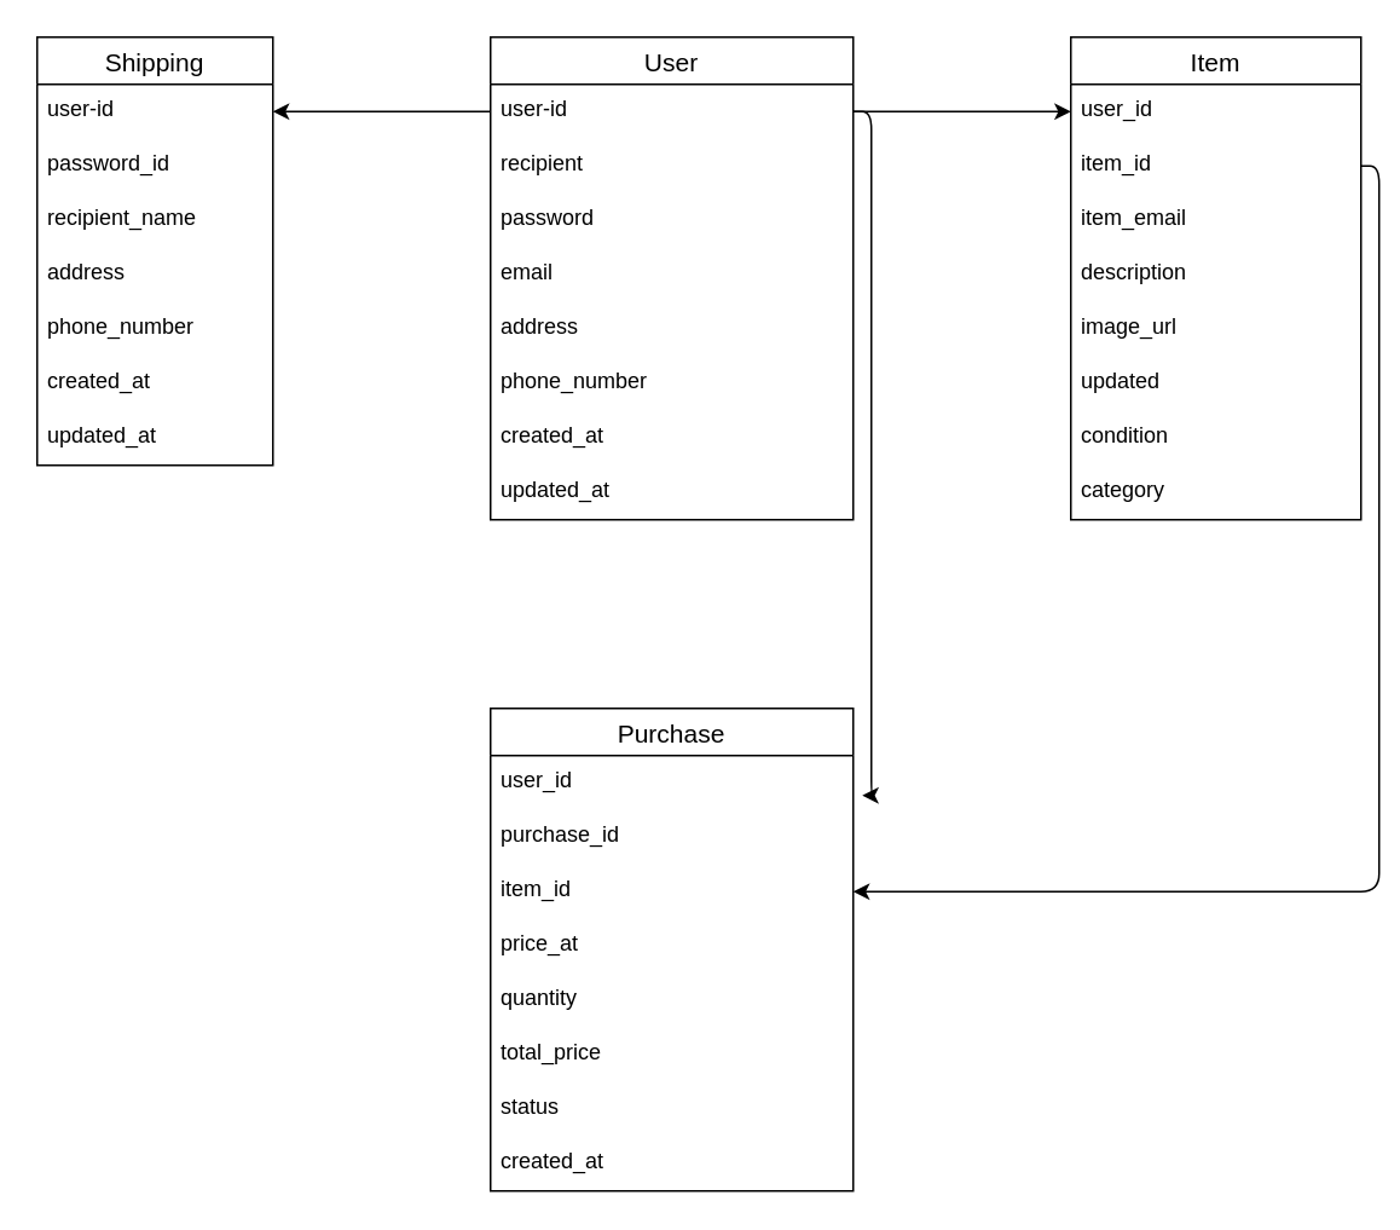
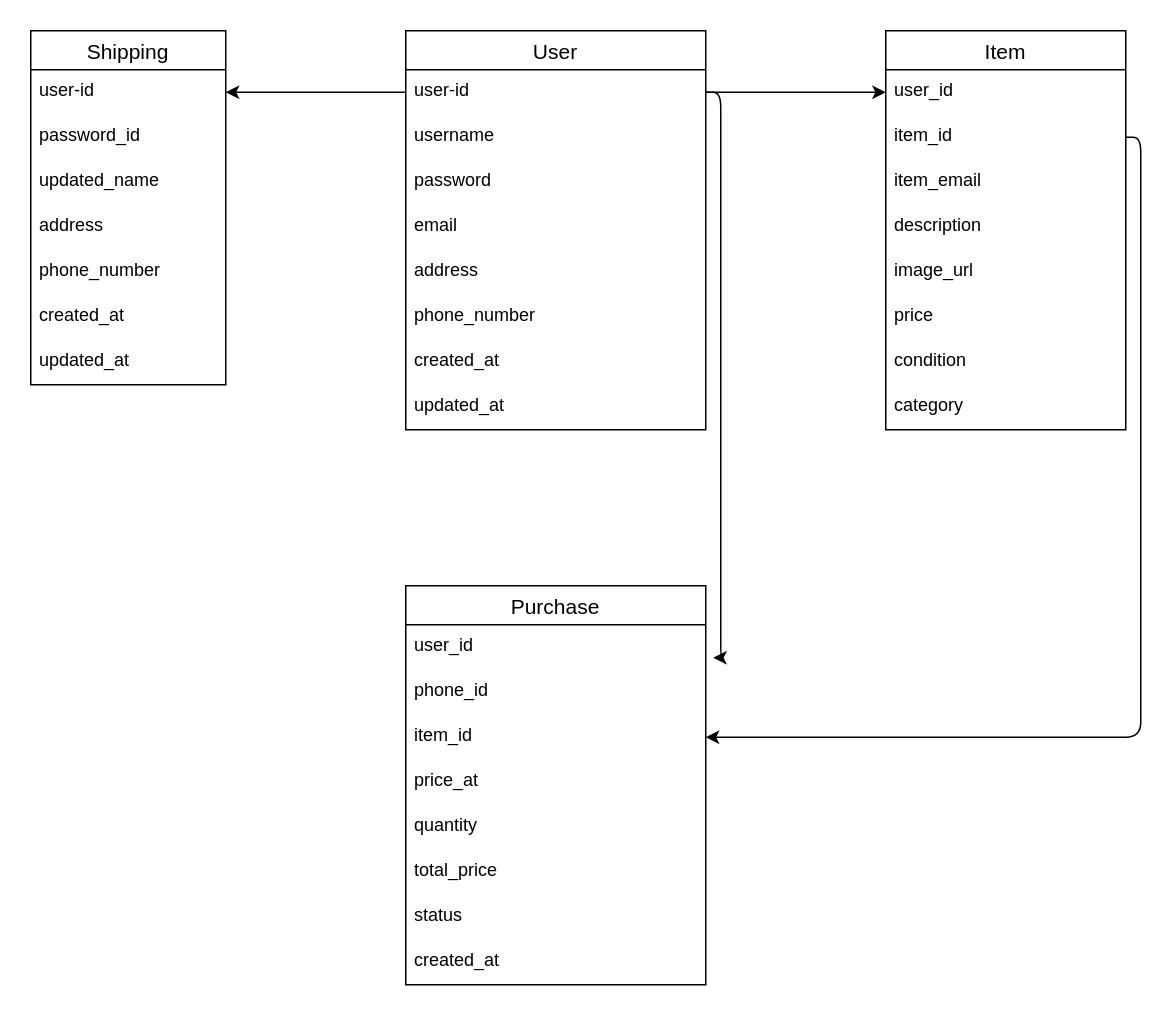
  <mxCell id="0" />
  <mxCell id="1" parent="0" />
  <mxCell id="2" value="User" style="swimlane;fontStyle=0;childLayout=stackLayout;horizontal=1;startSize=26;horizontalStack=0;resizeParent=1;resizeParentMax=0;resizeLast=0;collapsible=1;marginBottom=0;align=center;fontSize=14;" parent="1" vertex="1"><mxGeometry x="270" y="20" width="200" height="266" as="geometry" /></mxCell>
  <mxCell id="3" value="user-id" style="text;strokeColor=none;fillColor=none;spacingLeft=4;spacingRight=4;overflow=hidden;rotatable=0;points=[[0,0.5],[1,0.5]];portConstraint=eastwest;fontSize=12;" parent="2" vertex="1"><mxGeometry y="26" width="200" height="30" as="geometry" /></mxCell>
- <mxCell id="4" value="recipient" style="text;strokeColor=none;fillColor=none;spacingLeft=4;spacingRight=4;overflow=hidden;rotatable=0;points=[[0,0.5],[1,0.5]];portConstraint=eastwest;fontSize=12;" parent="2" vertex="1"><mxGeometry y="56" width="200" height="30" as="geometry" /></mxCell>
+ <mxCell id="4" value="username" style="text;strokeColor=none;fillColor=none;spacingLeft=4;spacingRight=4;overflow=hidden;rotatable=0;points=[[0,0.5],[1,0.5]];portConstraint=eastwest;fontSize=12;" parent="2" vertex="1"><mxGeometry y="56" width="200" height="30" as="geometry" /></mxCell>
  <mxCell id="5" value="password" style="text;strokeColor=none;fillColor=none;spacingLeft=4;spacingRight=4;overflow=hidden;rotatable=0;points=[[0,0.5],[1,0.5]];portConstraint=eastwest;fontSize=12;" parent="2" vertex="1"><mxGeometry y="86" width="200" height="30" as="geometry" /></mxCell>
  <mxCell id="6" value="email" style="text;strokeColor=none;fillColor=none;spacingLeft=4;spacingRight=4;overflow=hidden;rotatable=0;points=[[0,0.5],[1,0.5]];portConstraint=eastwest;fontSize=12;" parent="2" vertex="1"><mxGeometry y="116" width="200" height="30" as="geometry" /></mxCell>
  <mxCell id="7" value="address" style="text;strokeColor=none;fillColor=none;spacingLeft=4;spacingRight=4;overflow=hidden;rotatable=0;points=[[0,0.5],[1,0.5]];portConstraint=eastwest;fontSize=12;" parent="2" vertex="1"><mxGeometry y="146" width="200" height="30" as="geometry" /></mxCell>
  <mxCell id="8" value="phone_number" style="text;strokeColor=none;fillColor=none;spacingLeft=4;spacingRight=4;overflow=hidden;rotatable=0;points=[[0,0.5],[1,0.5]];portConstraint=eastwest;fontSize=12;" vertex="1" parent="2"><mxGeometry y="176" width="200" height="30" as="geometry" /></mxCell>
  <mxCell id="9" value="created_at" style="text;strokeColor=none;fillColor=none;spacingLeft=4;spacingRight=4;overflow=hidden;rotatable=0;points=[[0,0.5],[1,0.5]];portConstraint=eastwest;fontSize=12;" vertex="1" parent="2"><mxGeometry y="206" width="200" height="30" as="geometry" /></mxCell>
  <mxCell id="10" value="updated_at" style="text;strokeColor=none;fillColor=none;spacingLeft=4;spacingRight=4;overflow=hidden;rotatable=0;points=[[0,0.5],[1,0.5]];portConstraint=eastwest;fontSize=12;" vertex="1" parent="2"><mxGeometry y="236" width="200" height="30" as="geometry" /></mxCell>
  <mxCell id="11" value="Item" style="swimlane;fontStyle=0;childLayout=stackLayout;horizontal=1;startSize=26;horizontalStack=0;resizeParent=1;resizeParentMax=0;resizeLast=0;collapsible=1;marginBottom=0;align=center;fontSize=14;" vertex="1" parent="1"><mxGeometry x="590" y="20" width="160" height="266" as="geometry" /></mxCell>
  <mxCell id="12" value="user_id" style="text;strokeColor=none;fillColor=none;spacingLeft=4;spacingRight=4;overflow=hidden;rotatable=0;points=[[0,0.5],[1,0.5]];portConstraint=eastwest;fontSize=12;" vertex="1" parent="11"><mxGeometry y="26" width="160" height="30" as="geometry" /></mxCell>
  <mxCell id="13" value="item_id" style="text;strokeColor=none;fillColor=none;spacingLeft=4;spacingRight=4;overflow=hidden;rotatable=0;points=[[0,0.5],[1,0.5]];portConstraint=eastwest;fontSize=12;" vertex="1" parent="11"><mxGeometry y="56" width="160" height="30" as="geometry" /></mxCell>
  <mxCell id="14" value="item_email" style="text;strokeColor=none;fillColor=none;spacingLeft=4;spacingRight=4;overflow=hidden;rotatable=0;points=[[0,0.5],[1,0.5]];portConstraint=eastwest;fontSize=12;" vertex="1" parent="11"><mxGeometry y="86" width="160" height="30" as="geometry" /></mxCell>
  <mxCell id="15" value="description" style="text;strokeColor=none;fillColor=none;spacingLeft=4;spacingRight=4;overflow=hidden;rotatable=0;points=[[0,0.5],[1,0.5]];portConstraint=eastwest;fontSize=12;" vertex="1" parent="11"><mxGeometry y="116" width="160" height="30" as="geometry" /></mxCell>
  <mxCell id="16" value="image_url" style="text;strokeColor=none;fillColor=none;spacingLeft=4;spacingRight=4;overflow=hidden;rotatable=0;points=[[0,0.5],[1,0.5]];portConstraint=eastwest;fontSize=12;" vertex="1" parent="11"><mxGeometry y="146" width="160" height="30" as="geometry" /></mxCell>
- <mxCell id="17" value="updated" style="text;strokeColor=none;fillColor=none;spacingLeft=4;spacingRight=4;overflow=hidden;rotatable=0;points=[[0,0.5],[1,0.5]];portConstraint=eastwest;fontSize=12;" vertex="1" parent="11"><mxGeometry y="176" width="160" height="30" as="geometry" /></mxCell>
+ <mxCell id="17" value="price" style="text;strokeColor=none;fillColor=none;spacingLeft=4;spacingRight=4;overflow=hidden;rotatable=0;points=[[0,0.5],[1,0.5]];portConstraint=eastwest;fontSize=12;" vertex="1" parent="11"><mxGeometry y="176" width="160" height="30" as="geometry" /></mxCell>
  <mxCell id="18" value="condition" style="text;strokeColor=none;fillColor=none;spacingLeft=4;spacingRight=4;overflow=hidden;rotatable=0;points=[[0,0.5],[1,0.5]];portConstraint=eastwest;fontSize=12;" vertex="1" parent="11"><mxGeometry y="206" width="160" height="30" as="geometry" /></mxCell>
  <mxCell id="19" value="category" style="text;strokeColor=none;fillColor=none;spacingLeft=4;spacingRight=4;overflow=hidden;rotatable=0;points=[[0,0.5],[1,0.5]];portConstraint=eastwest;fontSize=12;" vertex="1" parent="11"><mxGeometry y="236" width="160" height="30" as="geometry" /></mxCell>
  <mxCell id="20" value="Purchase" style="swimlane;fontStyle=0;childLayout=stackLayout;horizontal=1;startSize=26;horizontalStack=0;resizeParent=1;resizeParentMax=0;resizeLast=0;collapsible=1;marginBottom=0;align=center;fontSize=14;" vertex="1" parent="1"><mxGeometry x="270" y="390" width="200" height="266" as="geometry" /></mxCell>
  <mxCell id="21" value="user_id" style="text;strokeColor=none;fillColor=none;spacingLeft=4;spacingRight=4;overflow=hidden;rotatable=0;points=[[0,0.5],[1,0.5]];portConstraint=eastwest;fontSize=12;" vertex="1" parent="20"><mxGeometry y="26" width="200" height="30" as="geometry" /></mxCell>
- <mxCell id="22" value="purchase_id" style="text;strokeColor=none;fillColor=none;spacingLeft=4;spacingRight=4;overflow=hidden;rotatable=0;points=[[0,0.5],[1,0.5]];portConstraint=eastwest;fontSize=12;" vertex="1" parent="20"><mxGeometry y="56" width="200" height="30" as="geometry" /></mxCell>
+ <mxCell id="22" value="phone_id" style="text;strokeColor=none;fillColor=none;spacingLeft=4;spacingRight=4;overflow=hidden;rotatable=0;points=[[0,0.5],[1,0.5]];portConstraint=eastwest;fontSize=12;" vertex="1" parent="20"><mxGeometry y="56" width="200" height="30" as="geometry" /></mxCell>
  <mxCell id="23" value="item_id" style="text;strokeColor=none;fillColor=none;spacingLeft=4;spacingRight=4;overflow=hidden;rotatable=0;points=[[0,0.5],[1,0.5]];portConstraint=eastwest;fontSize=12;" vertex="1" parent="20"><mxGeometry y="86" width="200" height="30" as="geometry" /></mxCell>
  <mxCell id="24" value="price_at" style="text;strokeColor=none;fillColor=none;spacingLeft=4;spacingRight=4;overflow=hidden;rotatable=0;points=[[0,0.5],[1,0.5]];portConstraint=eastwest;fontSize=12;" vertex="1" parent="20"><mxGeometry y="116" width="200" height="30" as="geometry" /></mxCell>
  <mxCell id="25" value="quantity" style="text;strokeColor=none;fillColor=none;spacingLeft=4;spacingRight=4;overflow=hidden;rotatable=0;points=[[0,0.5],[1,0.5]];portConstraint=eastwest;fontSize=12;" vertex="1" parent="20"><mxGeometry y="146" width="200" height="30" as="geometry" /></mxCell>
  <mxCell id="26" value="total_price" style="text;strokeColor=none;fillColor=none;spacingLeft=4;spacingRight=4;overflow=hidden;rotatable=0;points=[[0,0.5],[1,0.5]];portConstraint=eastwest;fontSize=12;" vertex="1" parent="20"><mxGeometry y="176" width="200" height="30" as="geometry" /></mxCell>
  <mxCell id="27" value="status" style="text;strokeColor=none;fillColor=none;spacingLeft=4;spacingRight=4;overflow=hidden;rotatable=0;points=[[0,0.5],[1,0.5]];portConstraint=eastwest;fontSize=12;" vertex="1" parent="20"><mxGeometry y="206" width="200" height="30" as="geometry" /></mxCell>
  <mxCell id="28" value="created_at" style="text;strokeColor=none;fillColor=none;spacingLeft=4;spacingRight=4;overflow=hidden;rotatable=0;points=[[0,0.5],[1,0.5]];portConstraint=eastwest;fontSize=12;" vertex="1" parent="20"><mxGeometry y="236" width="200" height="30" as="geometry" /></mxCell>
  <mxCell id="29" value="Shipping" style="swimlane;fontStyle=0;childLayout=stackLayout;horizontal=1;startSize=26;horizontalStack=0;resizeParent=1;resizeParentMax=0;resizeLast=0;collapsible=1;marginBottom=0;align=center;fontSize=14;" vertex="1" parent="1"><mxGeometry x="20" y="20" width="130" height="236" as="geometry" /></mxCell>
  <mxCell id="30" value="user-id" style="text;strokeColor=none;fillColor=none;spacingLeft=4;spacingRight=4;overflow=hidden;rotatable=0;points=[[0,0.5],[1,0.5]];portConstraint=eastwest;fontSize=12;" vertex="1" parent="29"><mxGeometry y="26" width="130" height="30" as="geometry" /></mxCell>
  <mxCell id="31" value="password_id" style="text;strokeColor=none;fillColor=none;spacingLeft=4;spacingRight=4;overflow=hidden;rotatable=0;points=[[0,0.5],[1,0.5]];portConstraint=eastwest;fontSize=12;" vertex="1" parent="29"><mxGeometry y="56" width="130" height="30" as="geometry" /></mxCell>
- <mxCell id="32" value="recipient_name" style="text;strokeColor=none;fillColor=none;spacingLeft=4;spacingRight=4;overflow=hidden;rotatable=0;points=[[0,0.5],[1,0.5]];portConstraint=eastwest;fontSize=12;" vertex="1" parent="29"><mxGeometry y="86" width="130" height="30" as="geometry" /></mxCell>
+ <mxCell id="32" value="updated_name" style="text;strokeColor=none;fillColor=none;spacingLeft=4;spacingRight=4;overflow=hidden;rotatable=0;points=[[0,0.5],[1,0.5]];portConstraint=eastwest;fontSize=12;" vertex="1" parent="29"><mxGeometry y="86" width="130" height="30" as="geometry" /></mxCell>
  <mxCell id="33" value="address" style="text;strokeColor=none;fillColor=none;spacingLeft=4;spacingRight=4;overflow=hidden;rotatable=0;points=[[0,0.5],[1,0.5]];portConstraint=eastwest;fontSize=12;" vertex="1" parent="29"><mxGeometry y="116" width="130" height="30" as="geometry" /></mxCell>
  <mxCell id="34" value="phone_number" style="text;strokeColor=none;fillColor=none;spacingLeft=4;spacingRight=4;overflow=hidden;rotatable=0;points=[[0,0.5],[1,0.5]];portConstraint=eastwest;fontSize=12;" vertex="1" parent="29"><mxGeometry y="146" width="130" height="30" as="geometry" /></mxCell>
  <mxCell id="35" value="created_at" style="text;strokeColor=none;fillColor=none;spacingLeft=4;spacingRight=4;overflow=hidden;rotatable=0;points=[[0,0.5],[1,0.5]];portConstraint=eastwest;fontSize=12;" vertex="1" parent="29"><mxGeometry y="176" width="130" height="30" as="geometry" /></mxCell>
  <mxCell id="36" value="updated_at" style="text;strokeColor=none;fillColor=none;spacingLeft=4;spacingRight=4;overflow=hidden;rotatable=0;points=[[0,0.5],[1,0.5]];portConstraint=eastwest;fontSize=12;" vertex="1" parent="29"><mxGeometry y="206" width="130" height="30" as="geometry" /></mxCell>
  <mxCell id="37" style="edgeStyle=orthogonalEdgeStyle;html=1;exitX=1;exitY=0.5;exitDx=0;exitDy=0;entryX=0;entryY=0.5;entryDx=0;entryDy=0;" edge="1" parent="1" source="3" target="12"><mxGeometry relative="1" as="geometry" /></mxCell>
  <mxCell id="38" style="edgeStyle=orthogonalEdgeStyle;html=1;exitX=0;exitY=0.5;exitDx=0;exitDy=0;entryX=1;entryY=0.5;entryDx=0;entryDy=0;" edge="1" parent="1" source="3" target="30"><mxGeometry relative="1" as="geometry" /></mxCell>
  <mxCell id="39" style="edgeStyle=orthogonalEdgeStyle;html=1;exitX=1;exitY=0.5;exitDx=0;exitDy=0;entryX=1;entryY=0.5;entryDx=0;entryDy=0;" edge="1" parent="1" source="13" target="23"><mxGeometry relative="1" as="geometry" /></mxCell>
  <mxCell id="40" style="edgeStyle=orthogonalEdgeStyle;html=1;exitX=1;exitY=0.5;exitDx=0;exitDy=0;entryX=1.025;entryY=0.733;entryDx=0;entryDy=0;entryPerimeter=0;" edge="1" parent="1" source="3" target="21"><mxGeometry relative="1" as="geometry" /></mxCell>
